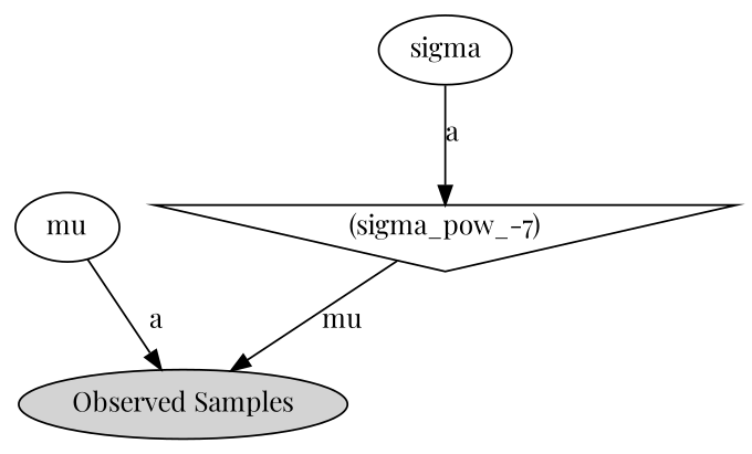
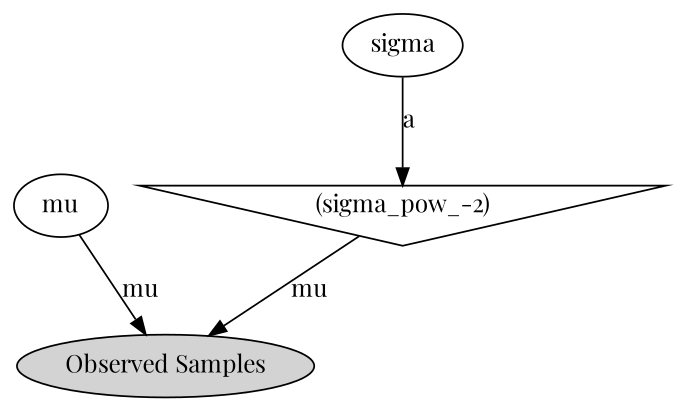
  digraph {
    fontname="Playfair Display"
    node [fontname="Playfair Display"]
    edge [fontname="Playfair Display"]
    "Observed Samples" [style=filled]
    mu
-   "(sigma_pow_-2)" [shape=invtriangle label="(sigma_pow_-7)"]
+   "(sigma_pow_-2)" [shape=invtriangle]
    sigma
-   mu -> "Observed Samples" [label=a]
+   mu -> "Observed Samples" [label=mu]
    "(sigma_pow_-2)" -> "Observed Samples" [label=mu]
    sigma -> "(sigma_pow_-2)" [label=a]
  }
